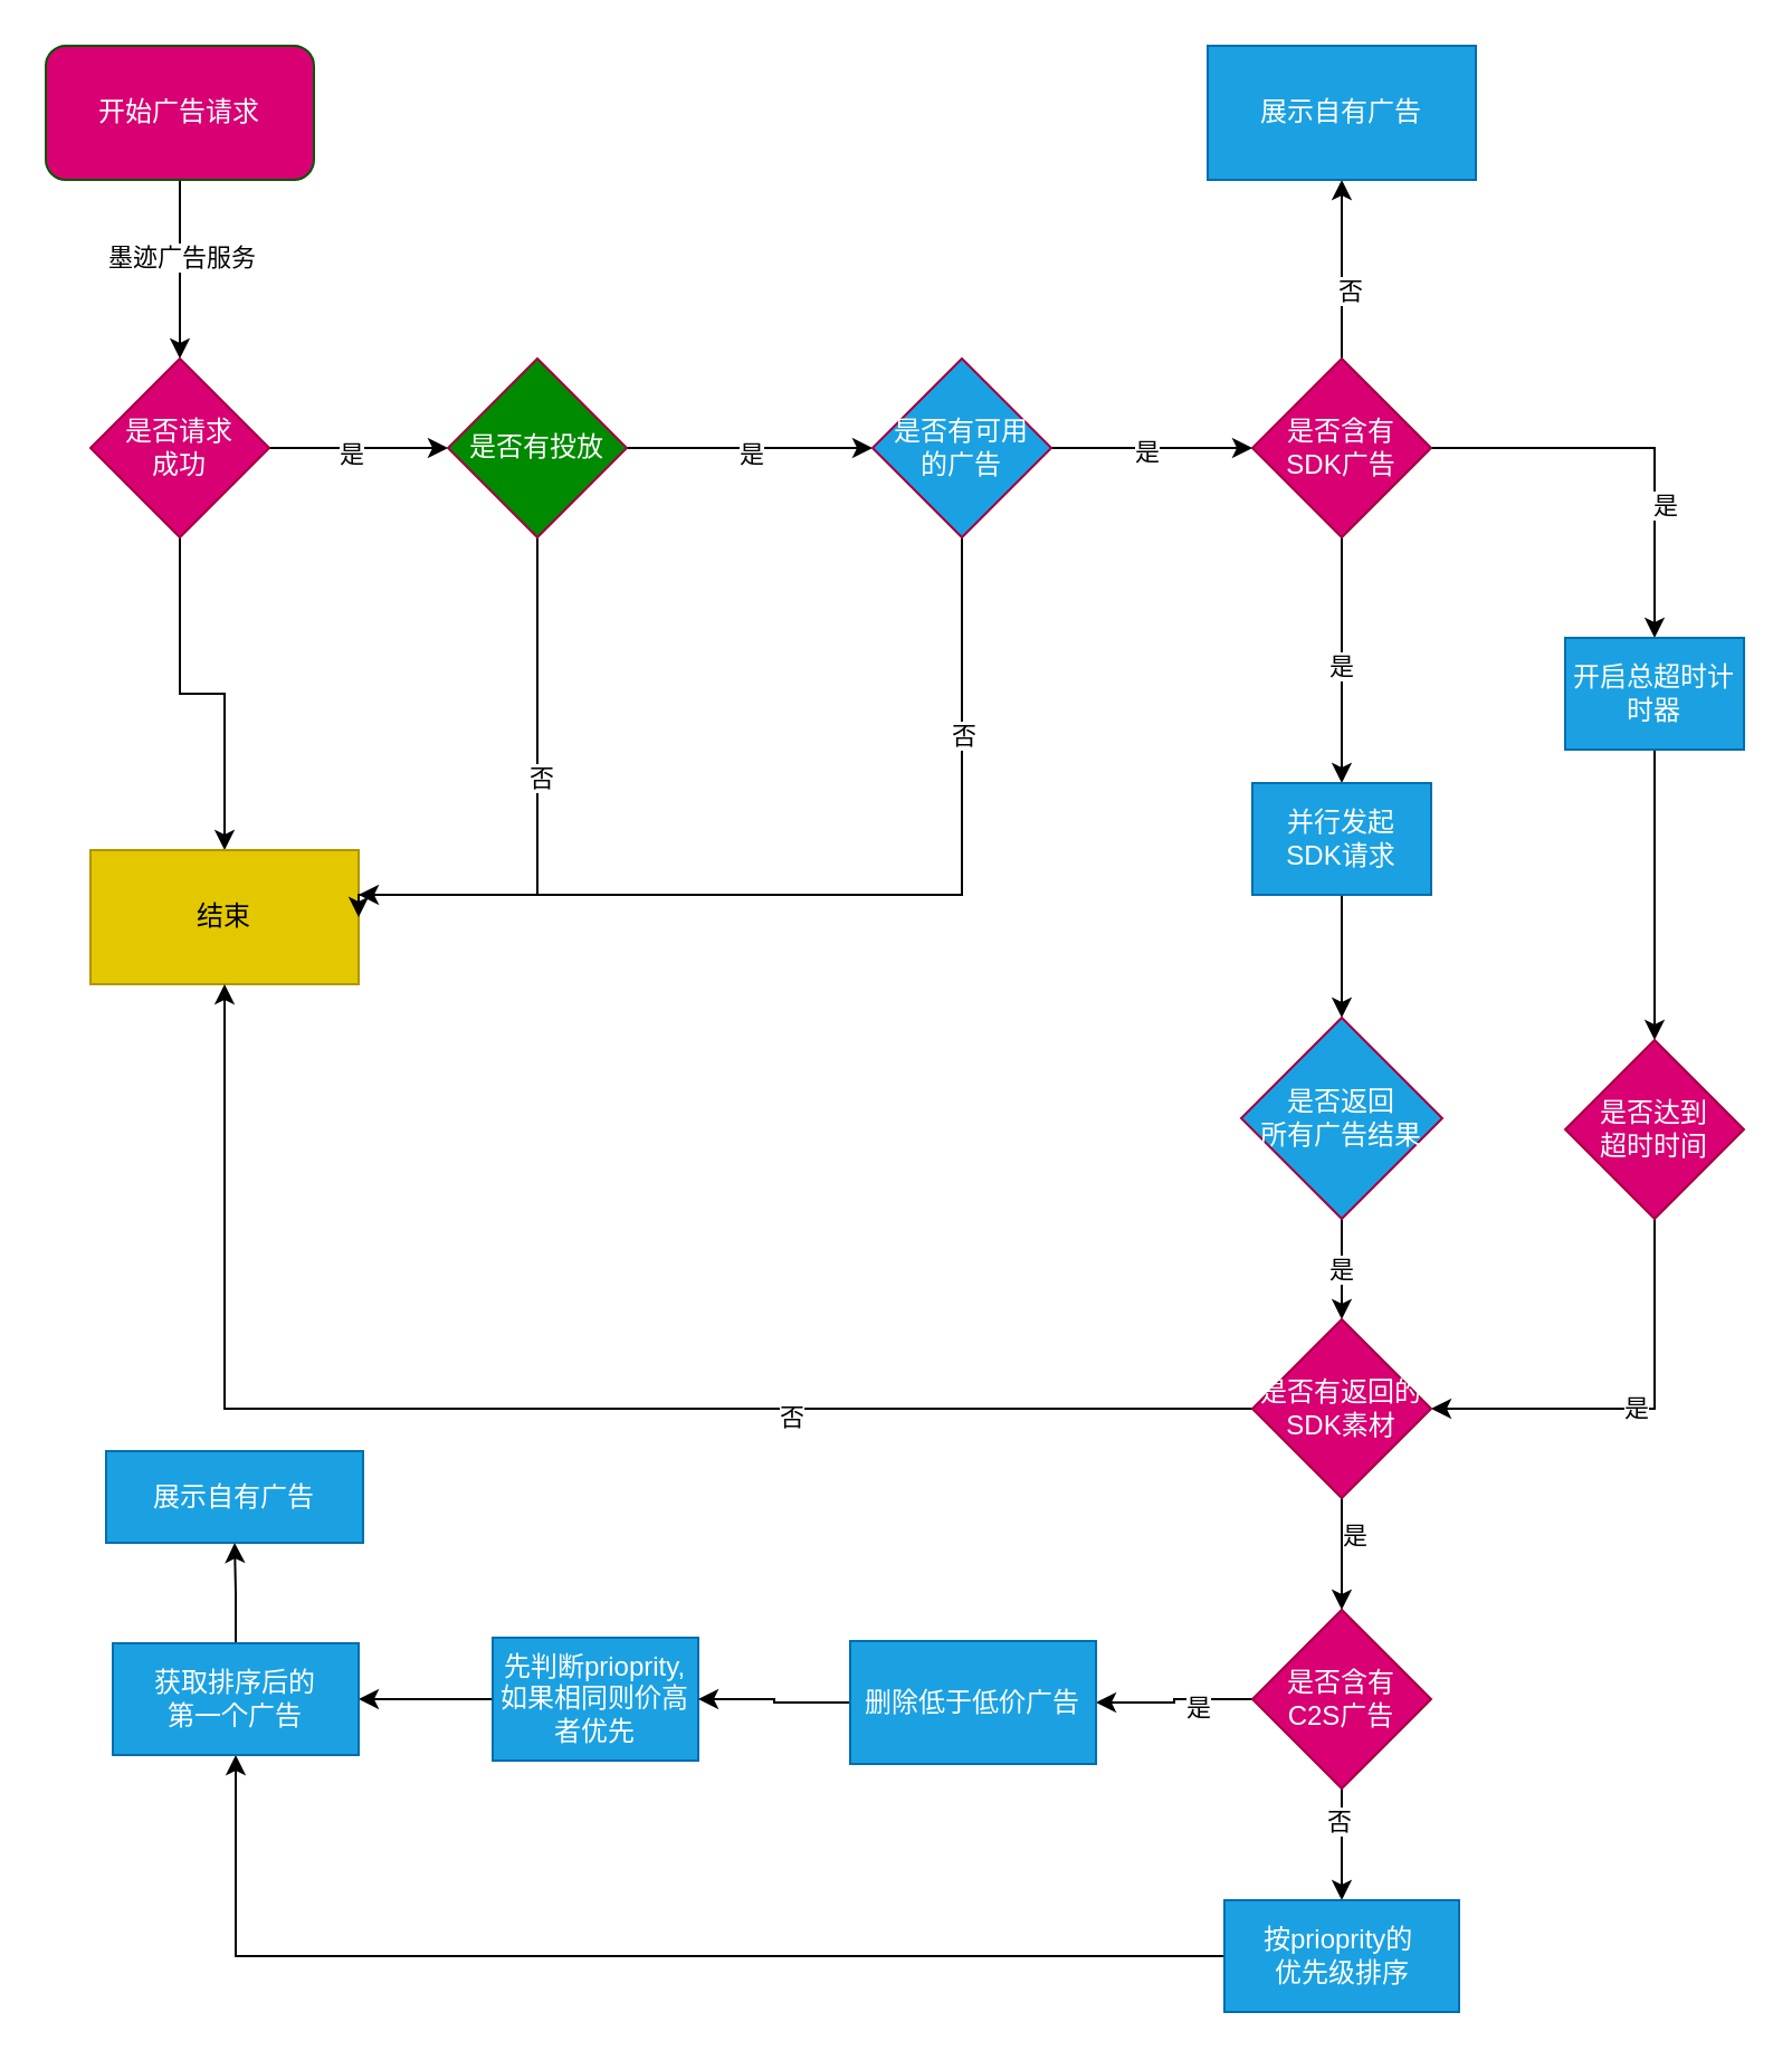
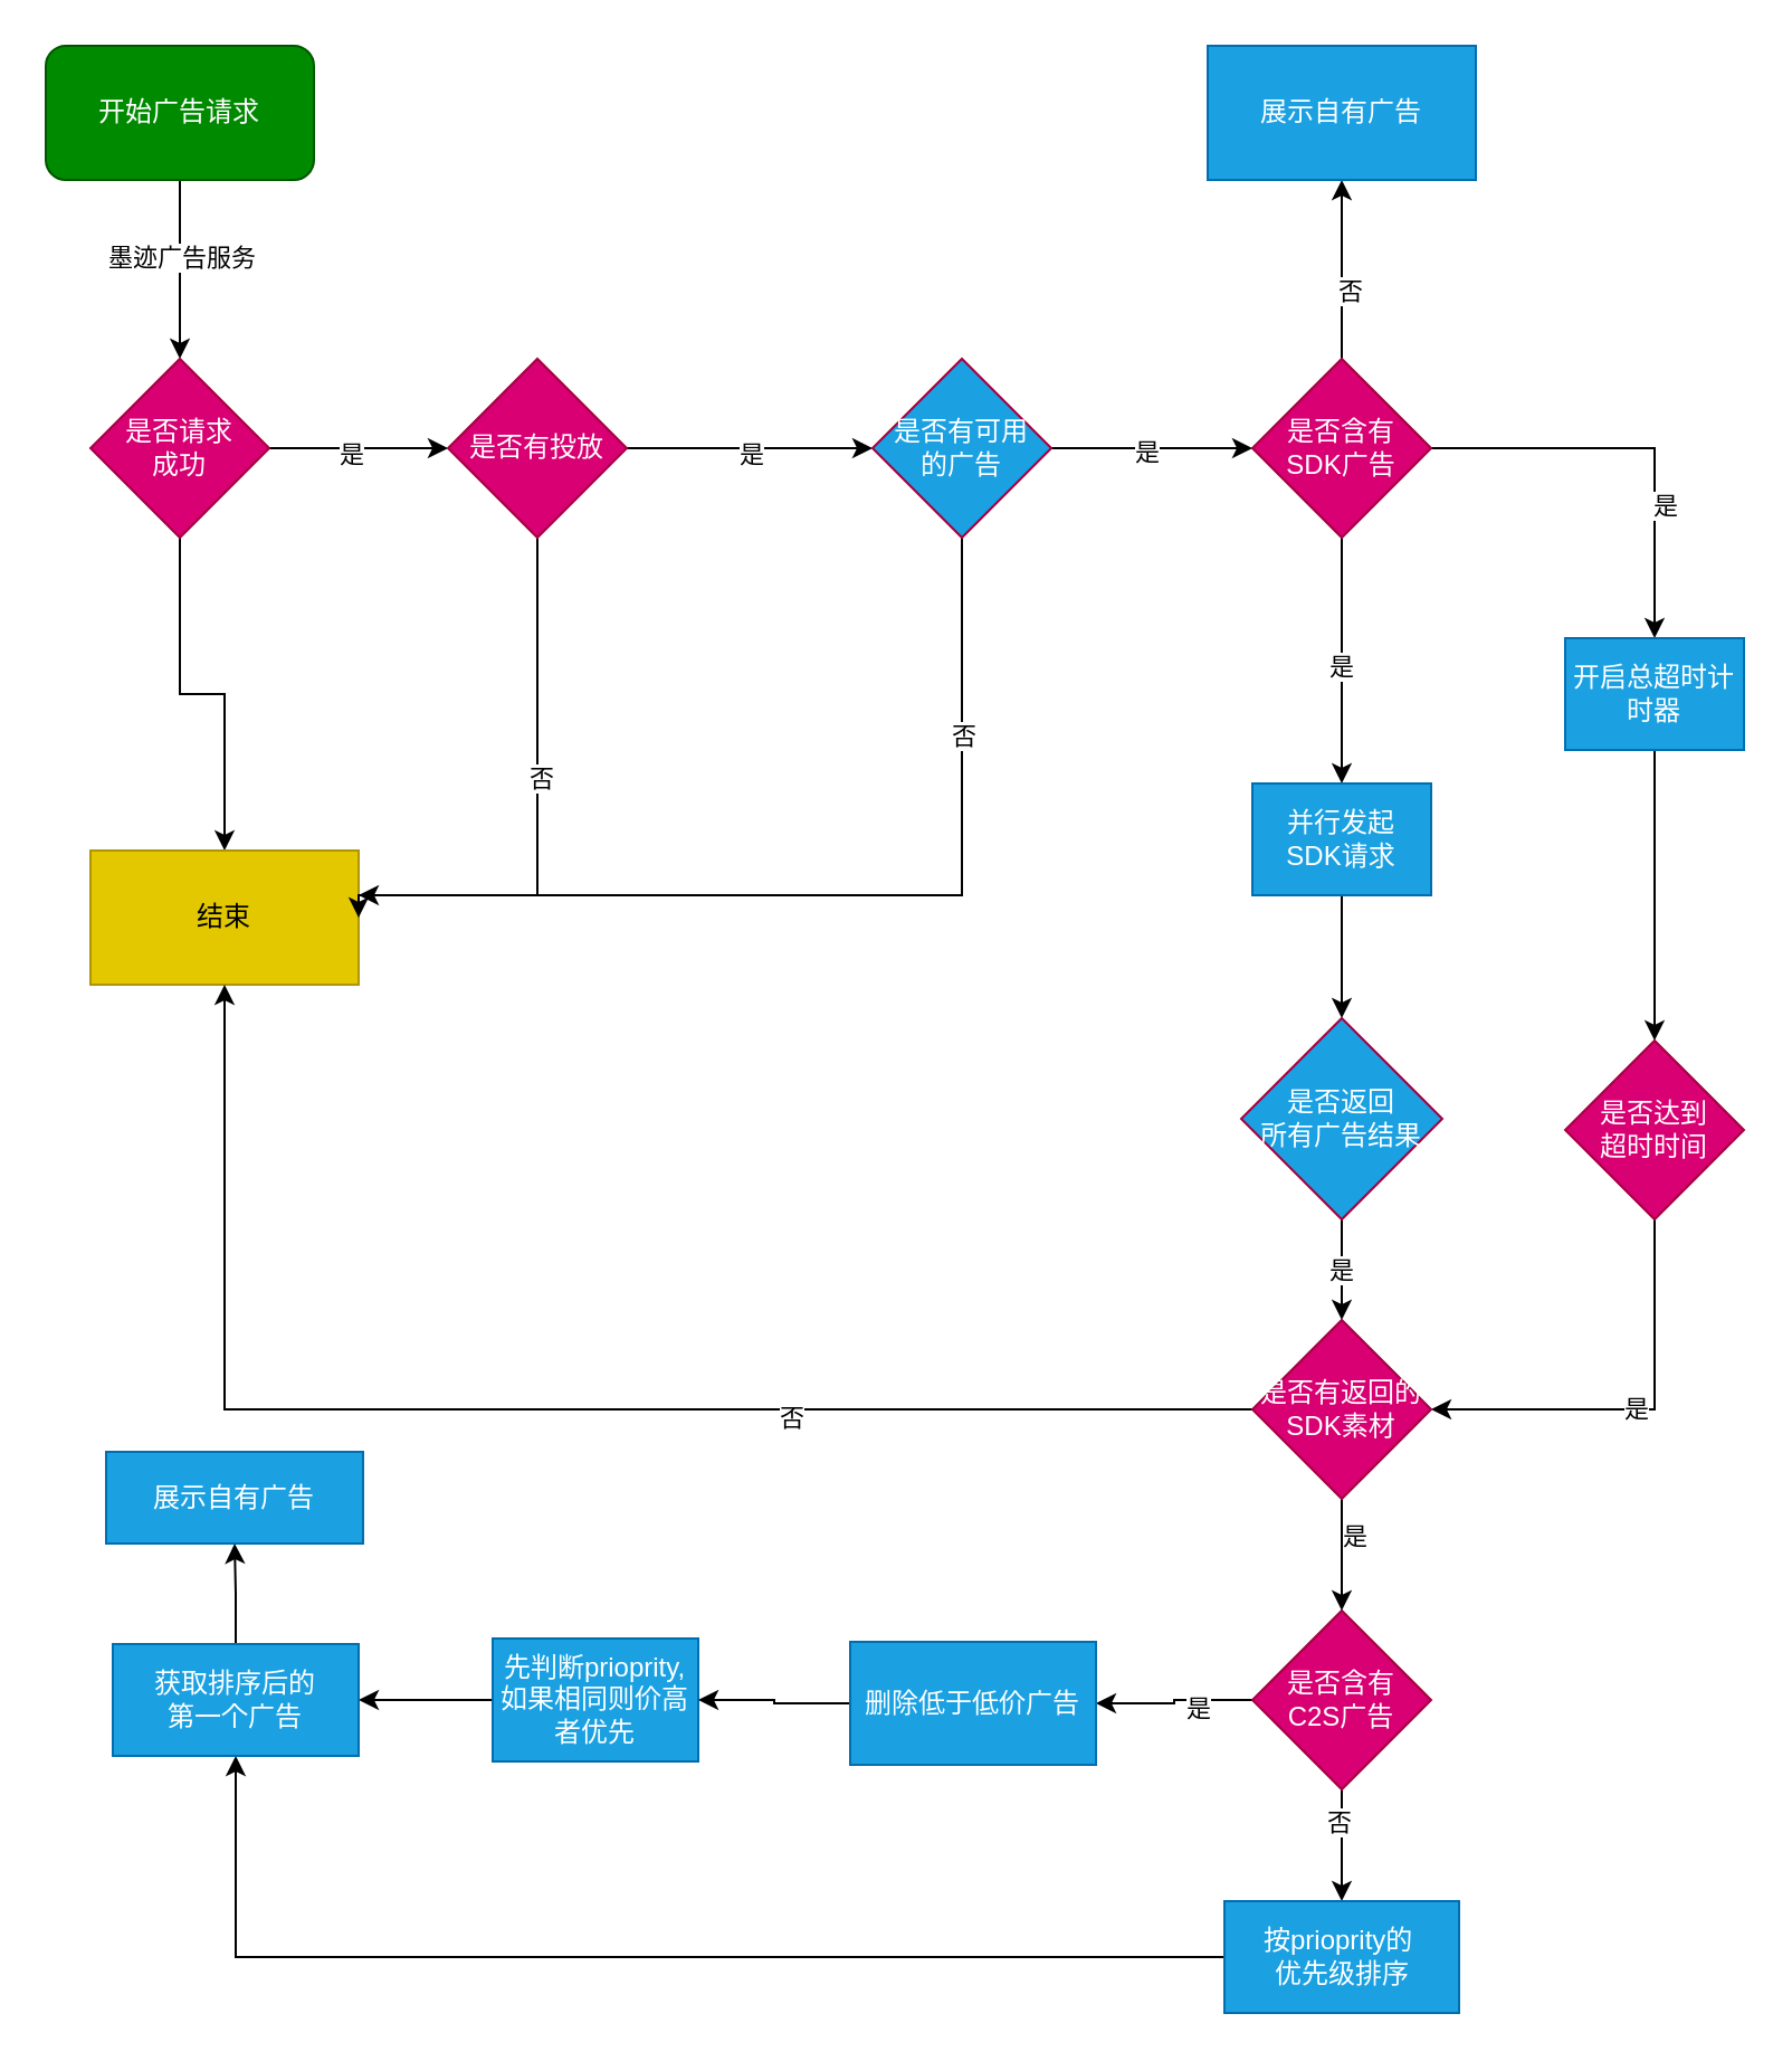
  <mxCell id="0" />
  <mxCell id="1" parent="0" />
  <mxCell id="2" value="" style="edgeStyle=orthogonalEdgeStyle;rounded=0;orthogonalLoop=1;jettySize=auto;html=1;" edge="1" parent="1" source="4" target="8"><mxGeometry relative="1" as="geometry" /></mxCell>
  <mxCell id="3" value="墨迹广告服务" style="edgeLabel;html=1;align=center;verticalAlign=middle;resizable=0;points=[];" vertex="1" connectable="0" parent="2"><mxGeometry x="-0.156" relative="1" as="geometry"><mxPoint as="offset" /></mxGeometry></mxCell>
- <mxCell id="4" value="开始广告请求" style="rounded=1;whiteSpace=wrap;html=1;fillColor=#d80073;fontColor=#ffffff;strokeColor=#005700;" vertex="1" parent="1"><mxGeometry x="20" y="20" width="120" height="60" as="geometry" /></mxCell>
+ <mxCell id="4" value="开始广告请求" style="rounded=1;whiteSpace=wrap;html=1;fillColor=#008a00;fontColor=#ffffff;strokeColor=#005700;" vertex="1" parent="1"><mxGeometry x="20" y="20" width="120" height="60" as="geometry" /></mxCell>
  <mxCell id="5" value="" style="edgeStyle=orthogonalEdgeStyle;rounded=0;orthogonalLoop=1;jettySize=auto;html=1;" edge="1" parent="1" source="8" target="13"><mxGeometry relative="1" as="geometry" /></mxCell>
  <mxCell id="6" value="是" style="edgeLabel;html=1;align=center;verticalAlign=middle;resizable=0;points=[];" vertex="1" connectable="0" parent="5"><mxGeometry x="-0.1" y="-1" relative="1" as="geometry"><mxPoint y="1" as="offset" /></mxGeometry></mxCell>
  <mxCell id="7" style="edgeStyle=orthogonalEdgeStyle;rounded=0;orthogonalLoop=1;jettySize=auto;html=1;" edge="1" parent="1" source="8" target="14"><mxGeometry relative="1" as="geometry" /></mxCell>
  <mxCell id="8" value="是否请求&lt;br&gt;成功" style="rhombus;whiteSpace=wrap;html=1;fillColor=#d80073;fontColor=#ffffff;strokeColor=#A50040;" vertex="1" parent="1"><mxGeometry x="40" y="160" width="80" height="80" as="geometry" /></mxCell>
  <mxCell id="9" value="" style="edgeStyle=orthogonalEdgeStyle;rounded=0;orthogonalLoop=1;jettySize=auto;html=1;" edge="1" parent="1" source="13" target="14"><mxGeometry relative="1" as="geometry"><Array as="points"><mxPoint x="240" y="400" /></Array></mxGeometry></mxCell>
  <mxCell id="10" value="否" style="edgeLabel;html=1;align=center;verticalAlign=middle;resizable=0;points=[];" vertex="1" connectable="0" parent="9"><mxGeometry x="-0.111" y="1" relative="1" as="geometry"><mxPoint as="offset" /></mxGeometry></mxCell>
  <mxCell id="11" value="" style="edgeStyle=orthogonalEdgeStyle;rounded=0;orthogonalLoop=1;jettySize=auto;html=1;entryX=0;entryY=0.5;entryDx=0;entryDy=0;" edge="1" parent="1" source="13" target="26"><mxGeometry relative="1" as="geometry"><mxPoint x="390" y="200" as="targetPoint" /></mxGeometry></mxCell>
  <mxCell id="12" value="是" style="edgeLabel;html=1;align=center;verticalAlign=middle;resizable=0;points=[];" vertex="1" connectable="0" parent="11"><mxGeometry y="-1" relative="1" as="geometry"><mxPoint y="1" as="offset" /></mxGeometry></mxCell>
- <mxCell id="13" value="是否有投放" style="rhombus;whiteSpace=wrap;html=1;fillColor=#008a00;fontColor=#ffffff;strokeColor=#A50040;" vertex="1" parent="1"><mxGeometry x="200" y="160" width="80" height="80" as="geometry" /></mxCell>
+ <mxCell id="13" value="是否有投放" style="rhombus;whiteSpace=wrap;html=1;fillColor=#d80073;fontColor=#ffffff;strokeColor=#A50040;" vertex="1" parent="1"><mxGeometry x="200" y="160" width="80" height="80" as="geometry" /></mxCell>
  <mxCell id="14" value="结束" style="whiteSpace=wrap;html=1;fillColor=#e3c800;fontColor=#000000;strokeColor=#B09500;" vertex="1" parent="1"><mxGeometry x="40" y="380" width="120" height="60" as="geometry" /></mxCell>
  <mxCell id="15" value="" style="edgeStyle=orthogonalEdgeStyle;rounded=0;orthogonalLoop=1;jettySize=auto;html=1;entryX=0.5;entryY=0;entryDx=0;entryDy=0;" edge="1" parent="1" source="21" target="28"><mxGeometry relative="1" as="geometry"><mxPoint x="840" y="200" as="targetPoint" /></mxGeometry></mxCell>
  <mxCell id="16" value="是" style="edgeLabel;html=1;align=center;verticalAlign=middle;resizable=0;points=[];" vertex="1" connectable="0" parent="15"><mxGeometry x="0.025" y="-1" relative="1" as="geometry"><mxPoint y="1" as="offset" /></mxGeometry></mxCell>
  <mxCell id="17" style="edgeStyle=orthogonalEdgeStyle;rounded=0;orthogonalLoop=1;jettySize=auto;html=1;entryX=0.5;entryY=0;entryDx=0;entryDy=0;" edge="1" parent="1" source="21" target="32"><mxGeometry relative="1" as="geometry" /></mxCell>
  <mxCell id="18" value="是" style="edgeLabel;html=1;align=center;verticalAlign=middle;resizable=0;points=[];" vertex="1" connectable="0" parent="17"><mxGeometry x="0.353" y="4" relative="1" as="geometry"><mxPoint as="offset" /></mxGeometry></mxCell>
  <mxCell id="19" value="" style="edgeStyle=orthogonalEdgeStyle;rounded=0;orthogonalLoop=1;jettySize=auto;html=1;" edge="1" parent="1" source="21" target="46"><mxGeometry relative="1" as="geometry" /></mxCell>
  <mxCell id="20" value="否" style="edgeLabel;html=1;align=center;verticalAlign=middle;resizable=0;points=[];" vertex="1" connectable="0" parent="19"><mxGeometry x="-0.231" y="-3" relative="1" as="geometry"><mxPoint as="offset" /></mxGeometry></mxCell>
  <mxCell id="21" value="是否含有&lt;br&gt;SDK广告" style="rhombus;whiteSpace=wrap;html=1;fillColor=#d80073;fontColor=#ffffff;strokeColor=#A50040;" vertex="1" parent="1"><mxGeometry x="560" y="160" width="80" height="80" as="geometry" /></mxCell>
  <mxCell id="22" value="" style="edgeStyle=orthogonalEdgeStyle;rounded=0;orthogonalLoop=1;jettySize=auto;html=1;entryX=0;entryY=0.5;entryDx=0;entryDy=0;" edge="1" parent="1" source="26" target="21"><mxGeometry relative="1" as="geometry"><mxPoint x="530" y="200" as="targetPoint" /></mxGeometry></mxCell>
  <mxCell id="23" value="是" style="edgeLabel;html=1;align=center;verticalAlign=middle;resizable=0;points=[];" vertex="1" connectable="0" parent="22"><mxGeometry x="-0.067" y="-1" relative="1" as="geometry"><mxPoint as="offset" /></mxGeometry></mxCell>
  <mxCell id="24" style="edgeStyle=orthogonalEdgeStyle;rounded=0;orthogonalLoop=1;jettySize=auto;html=1;entryX=1;entryY=0.5;entryDx=0;entryDy=0;" edge="1" parent="1" source="26" target="14"><mxGeometry relative="1" as="geometry"><Array as="points"><mxPoint x="430" y="400" /></Array></mxGeometry></mxCell>
  <mxCell id="25" value="否" style="edgeLabel;html=1;align=center;verticalAlign=middle;resizable=0;points=[];" vertex="1" connectable="0" parent="24"><mxGeometry x="-0.6" relative="1" as="geometry"><mxPoint as="offset" /></mxGeometry></mxCell>
  <mxCell id="26" value="是否有可用&lt;br&gt;的广告" style="rhombus;whiteSpace=wrap;html=1;fillColor=#1ba1e2;fontColor=#ffffff;strokeColor=#A50040;" vertex="1" parent="1"><mxGeometry x="390" y="160" width="80" height="80" as="geometry" /></mxCell>
  <mxCell id="27" value="" style="edgeStyle=orthogonalEdgeStyle;rounded=0;orthogonalLoop=1;jettySize=auto;html=1;" edge="1" parent="1" source="28" target="30"><mxGeometry relative="1" as="geometry" /></mxCell>
  <mxCell id="28" value="并行发起&lt;br&gt;SDK请求" style="rounded=0;whiteSpace=wrap;html=1;fillColor=#1ba1e2;fontColor=#ffffff;strokeColor=#006EAF;" vertex="1" parent="1"><mxGeometry x="560" y="350" width="80" height="50" as="geometry" /></mxCell>
  <mxCell id="29" value="是" style="edgeStyle=orthogonalEdgeStyle;rounded=0;orthogonalLoop=1;jettySize=auto;html=1;" edge="1" parent="1" source="30" target="51"><mxGeometry relative="1" as="geometry" /></mxCell>
  <mxCell id="30" value="是否返回&lt;br&gt;所有广告结果" style="rhombus;whiteSpace=wrap;html=1;rounded=0;fillColor=#1ba1e2;fontColor=#ffffff;strokeColor=#A50040;" vertex="1" parent="1"><mxGeometry x="555" y="455" width="90" height="90" as="geometry" /></mxCell>
  <mxCell id="31" value="" style="edgeStyle=orthogonalEdgeStyle;rounded=0;orthogonalLoop=1;jettySize=auto;html=1;" edge="1" parent="1" source="32" target="34"><mxGeometry relative="1" as="geometry" /></mxCell>
  <mxCell id="32" value="开启总超时计时器" style="whiteSpace=wrap;html=1;rounded=0;fillColor=#1ba1e2;fontColor=#ffffff;strokeColor=#006EAF;" vertex="1" parent="1"><mxGeometry x="700" y="285" width="80" height="50" as="geometry" /></mxCell>
  <mxCell id="33" value="是" style="edgeStyle=orthogonalEdgeStyle;rounded=0;orthogonalLoop=1;jettySize=auto;html=1;entryX=1;entryY=0.5;entryDx=0;entryDy=0;exitX=0.5;exitY=1;exitDx=0;exitDy=0;" edge="1" parent="1" source="34" target="51"><mxGeometry relative="1" as="geometry" /></mxCell>
  <mxCell id="34" value="是否达到&lt;br&gt;超时时间" style="rhombus;whiteSpace=wrap;html=1;rounded=0;fillColor=#d80073;fontColor=#ffffff;strokeColor=#A50040;" vertex="1" parent="1"><mxGeometry x="700" y="465" width="80" height="80" as="geometry" /></mxCell>
  <mxCell id="35" value="" style="edgeStyle=orthogonalEdgeStyle;rounded=0;orthogonalLoop=1;jettySize=auto;html=1;" edge="1" parent="1" source="39" target="41"><mxGeometry relative="1" as="geometry" /></mxCell>
  <mxCell id="36" value="否" style="edgeLabel;html=1;align=center;verticalAlign=middle;resizable=0;points=[];" vertex="1" connectable="0" parent="35"><mxGeometry x="-0.489" y="-2" relative="1" as="geometry"><mxPoint y="1" as="offset" /></mxGeometry></mxCell>
  <mxCell id="37" value="" style="edgeStyle=orthogonalEdgeStyle;rounded=0;orthogonalLoop=1;jettySize=auto;html=1;" edge="1" parent="1" source="39" target="53"><mxGeometry relative="1" as="geometry" /></mxCell>
  <mxCell id="38" value="是" style="edgeLabel;html=1;align=center;verticalAlign=middle;resizable=0;points=[];" vertex="1" connectable="0" parent="37"><mxGeometry x="-0.301" y="3" relative="1" as="geometry"><mxPoint as="offset" /></mxGeometry></mxCell>
  <mxCell id="39" value="是否含有&lt;br&gt;C2S广告" style="rhombus;whiteSpace=wrap;html=1;rounded=0;fillColor=#d80073;fontColor=#ffffff;strokeColor=#A50040;" vertex="1" parent="1"><mxGeometry x="560" y="720" width="80" height="80" as="geometry" /></mxCell>
  <mxCell id="40" style="edgeStyle=orthogonalEdgeStyle;rounded=0;orthogonalLoop=1;jettySize=auto;html=1;entryX=0.5;entryY=1;entryDx=0;entryDy=0;" edge="1" parent="1" source="41" target="45"><mxGeometry relative="1" as="geometry" /></mxCell>
  <mxCell id="41" value="按prioprity的&amp;nbsp;&lt;br&gt;优先级排序" style="rounded=0;whiteSpace=wrap;html=1;fillColor=#1ba1e2;fontColor=#ffffff;strokeColor=#006EAF;" vertex="1" parent="1"><mxGeometry x="547.5" y="850" width="105" height="50" as="geometry" /></mxCell>
  <mxCell id="42" style="edgeStyle=orthogonalEdgeStyle;rounded=0;orthogonalLoop=1;jettySize=auto;html=1;entryX=1;entryY=0.5;entryDx=0;entryDy=0;" edge="1" parent="1" source="43" target="45"><mxGeometry relative="1" as="geometry" /></mxCell>
  <mxCell id="43" value="先判断prioprity,如果相同则价高者优先" style="rounded=0;whiteSpace=wrap;html=1;fillColor=#1ba1e2;fontColor=#ffffff;strokeColor=#006EAF;" vertex="1" parent="1"><mxGeometry x="220" y="732.5" width="92" height="55" as="geometry" /></mxCell>
  <mxCell id="44" value="" style="edgeStyle=orthogonalEdgeStyle;rounded=0;orthogonalLoop=1;jettySize=auto;html=1;" edge="1" parent="1" source="45" target="54"><mxGeometry relative="1" as="geometry" /></mxCell>
  <mxCell id="45" value="获取排序后的&lt;br&gt;第一个广告" style="rounded=0;whiteSpace=wrap;html=1;fillColor=#1ba1e2;fontColor=#ffffff;strokeColor=#006EAF;" vertex="1" parent="1"><mxGeometry x="50" y="735" width="110" height="50" as="geometry" /></mxCell>
  <mxCell id="46" value="展示自有广告" style="rounded=0;whiteSpace=wrap;html=1;fillColor=#1ba1e2;fontColor=#ffffff;strokeColor=#006EAF;" vertex="1" parent="1"><mxGeometry x="540" y="20" width="120" height="60" as="geometry" /></mxCell>
  <mxCell id="47" style="edgeStyle=orthogonalEdgeStyle;rounded=0;orthogonalLoop=1;jettySize=auto;html=1;entryX=0.5;entryY=1;entryDx=0;entryDy=0;" edge="1" parent="1" source="51" target="14"><mxGeometry relative="1" as="geometry" /></mxCell>
  <mxCell id="48" value="否" style="edgeLabel;html=1;align=center;verticalAlign=middle;resizable=0;points=[];" vertex="1" connectable="0" parent="47"><mxGeometry x="-0.362" y="3" relative="1" as="geometry"><mxPoint as="offset" /></mxGeometry></mxCell>
  <mxCell id="49" value="" style="edgeStyle=orthogonalEdgeStyle;rounded=0;orthogonalLoop=1;jettySize=auto;html=1;" edge="1" parent="1" source="51" target="39"><mxGeometry relative="1" as="geometry" /></mxCell>
  <mxCell id="50" value="是" style="edgeLabel;html=1;align=center;verticalAlign=middle;resizable=0;points=[];" vertex="1" connectable="0" parent="49"><mxGeometry x="-0.36" y="5" relative="1" as="geometry"><mxPoint as="offset" /></mxGeometry></mxCell>
  <mxCell id="51" value="是否有返回的SDK素材" style="rhombus;whiteSpace=wrap;html=1;rounded=0;fillColor=#d80073;fontColor=#ffffff;strokeColor=#A50040;" vertex="1" parent="1"><mxGeometry x="560" y="590" width="80" height="80" as="geometry" /></mxCell>
  <mxCell id="52" value="" style="edgeStyle=orthogonalEdgeStyle;rounded=0;orthogonalLoop=1;jettySize=auto;html=1;" edge="1" parent="1" source="53" target="43"><mxGeometry relative="1" as="geometry" /></mxCell>
  <mxCell id="53" value="删除低于低价广告" style="whiteSpace=wrap;html=1;rounded=0;fillColor=#1ba1e2;fontColor=#ffffff;strokeColor=#006EAF;" vertex="1" parent="1"><mxGeometry x="380" y="734" width="110" height="55" as="geometry" /></mxCell>
  <mxCell id="54" value="展示自有广告" style="rounded=0;whiteSpace=wrap;html=1;fillColor=#1ba1e2;fontColor=#ffffff;strokeColor=#006EAF;" vertex="1" parent="1"><mxGeometry x="47" y="649" width="115" height="41" as="geometry" /></mxCell>
